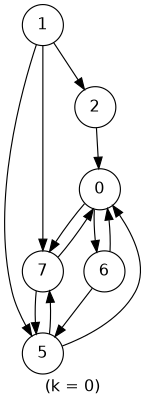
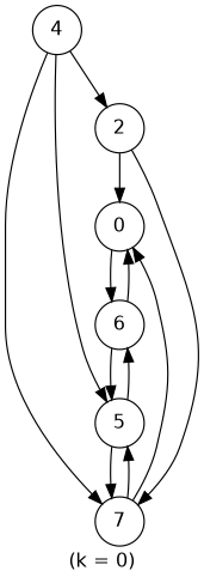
  digraph {
    fontname="DejaVu Sans"
    label="(k = 0)"
    node [fontname="DejaVu Sans" shape=circle]
    edge [fontname="DejaVu Sans"]
    n1 [label=0]
    n2 [label=7]
    6
    5
    2
-   1
-   n1 -> n2
+   1 [label=4]
+   2 -> n2
    n1 -> 6
    n2 -> n1
    n2 -> 5
    6 -> n1
    6 -> 5
    5 -> n2
-   5 -> n1
+   5 -> 6
    2 -> n1
    1 -> n2
    1 -> 5
    1 -> 2
  }
